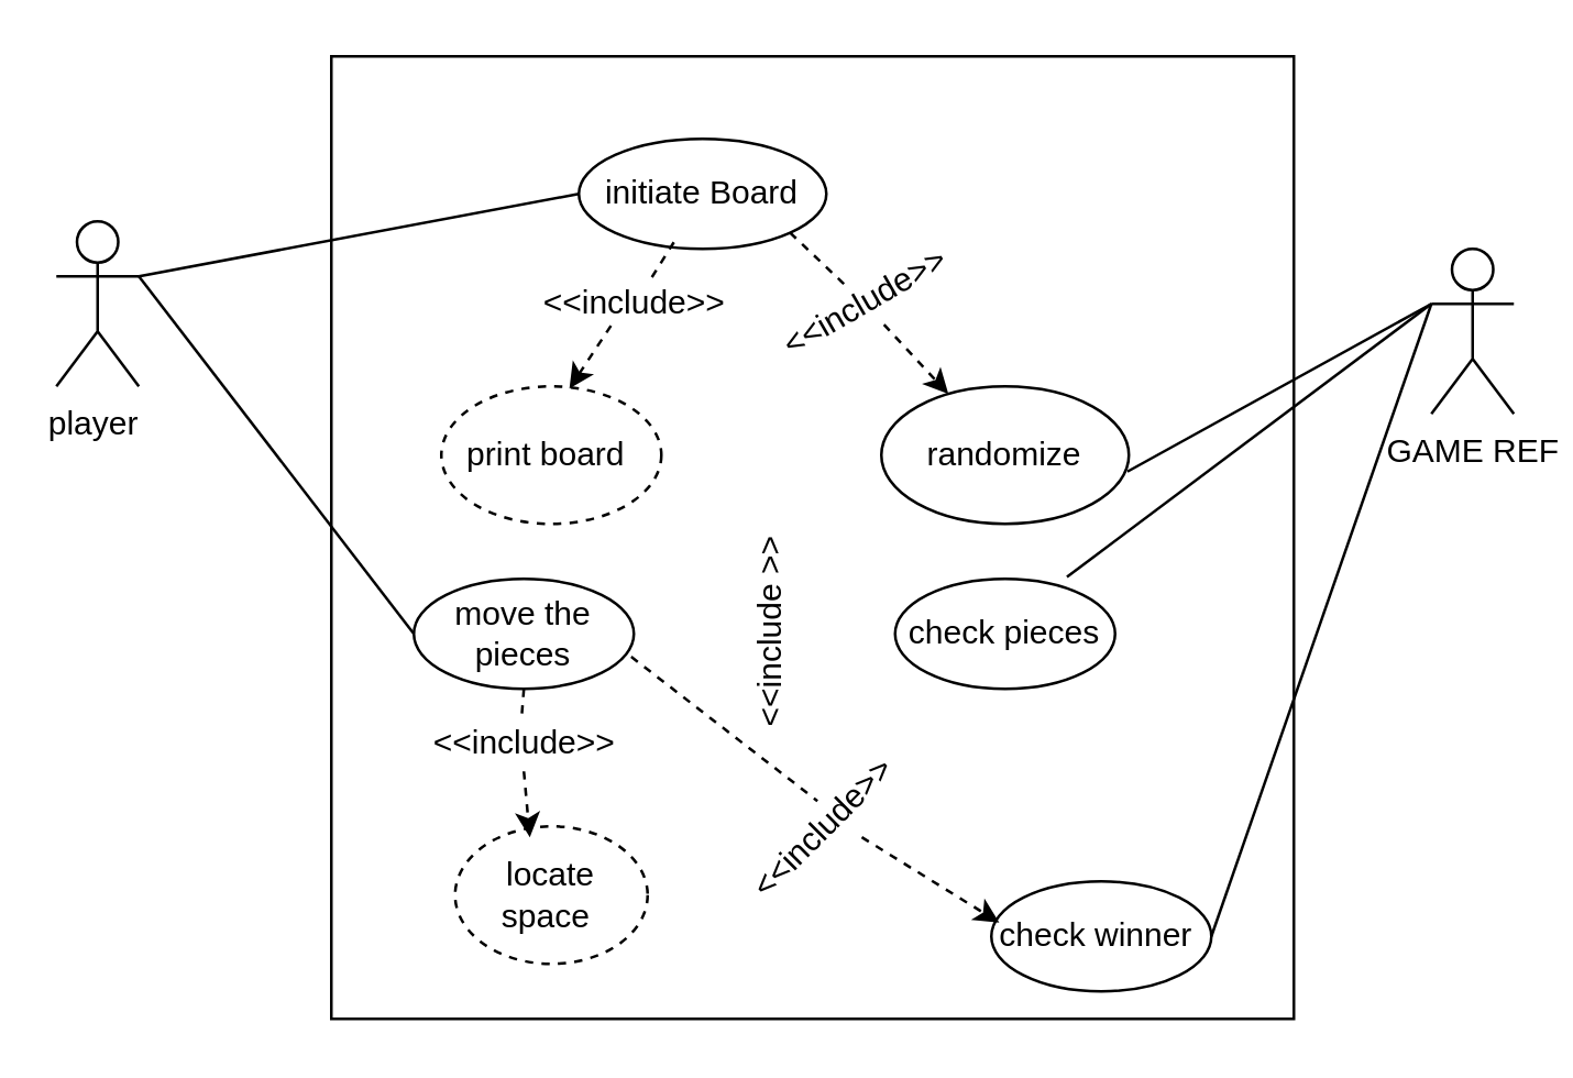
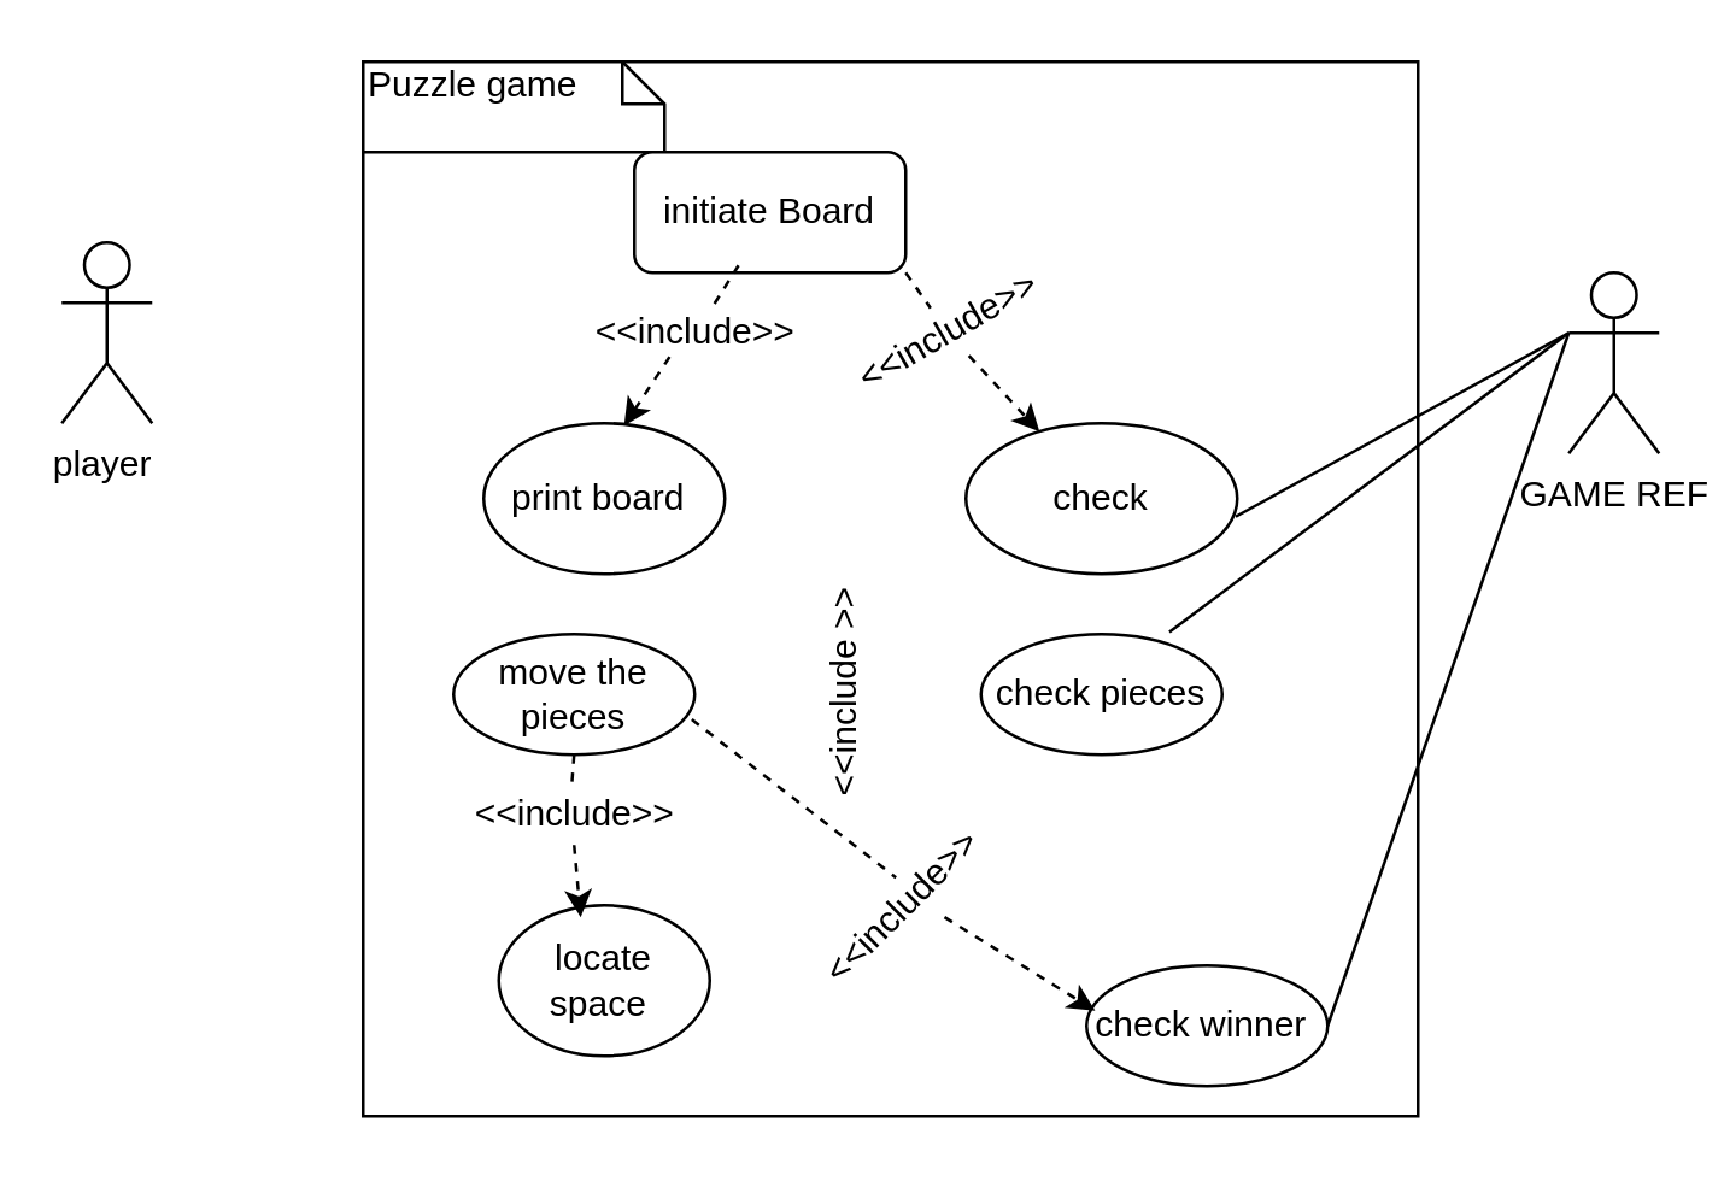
  <mxCell id="0" />
  <mxCell id="1" parent="0" />
  <mxCell id="2" value="player&amp;nbsp;" style="shape=umlActor;verticalLabelPosition=bottom;verticalAlign=top;html=1;outlineConnect=0;" parent="1" vertex="1"><mxGeometry x="20" y="80" width="30" height="60" as="geometry" /></mxCell>
  <mxCell id="3" value="" style="whiteSpace=wrap;html=1;aspect=fixed;" parent="1" vertex="1"><mxGeometry x="120" y="20" width="350" height="350" as="geometry" /></mxCell>
- <mxCell id="5" value="initiate Board" style="ellipse;whiteSpace=wrap;html=1;" parent="1" vertex="1"><mxGeometry x="210" y="50" width="90" height="40" as="geometry" /></mxCell>
+ <mxCell id="4" value="Puzzle game&amp;nbsp;" style="shape=note;whiteSpace=wrap;html=1;size=14;verticalAlign=top;align=left;spacingTop=-6;" parent="1" vertex="1"><mxGeometry x="120" y="20" width="100" height="30" as="geometry" /></mxCell>
+ <mxCell id="5" value="initiate Board" style="whiteSpace=wrap;html=1;rounded=1;" parent="1" vertex="1"><mxGeometry x="210" y="50" width="90" height="40" as="geometry" /></mxCell>
  <mxCell id="6" value="move the pieces" style="ellipse;whiteSpace=wrap;html=1;" parent="1" vertex="1"><mxGeometry x="150" y="210" width="80" height="40" as="geometry" /></mxCell>
- <mxCell id="7" value="" style="endArrow=none;html=1;exitX=1;exitY=0.333;exitDx=0;exitDy=0;exitPerimeter=0;entryX=0;entryY=0.5;entryDx=0;entryDy=0;" parent="1" source="2" target="5" edge="1"><mxGeometry width="50" height="50" relative="1" as="geometry"><mxPoint x="120" y="130" as="sourcePoint" /><mxPoint x="170" y="80" as="targetPoint" /></mxGeometry></mxCell>
- <mxCell id="8" value="" style="endArrow=none;html=1;entryX=0;entryY=0.5;entryDx=0;entryDy=0;exitX=1;exitY=0.333;exitDx=0;exitDy=0;exitPerimeter=0;" parent="1" source="2" target="6" edge="1"><mxGeometry width="50" height="50" relative="1" as="geometry"><mxPoint x="190" y="250" as="sourcePoint" /><mxPoint x="240" y="200" as="targetPoint" /></mxGeometry></mxCell>
  <mxCell id="9" value="GAME REF" style="shape=umlActor;verticalLabelPosition=bottom;verticalAlign=top;html=1;outlineConnect=0;" parent="1" vertex="1"><mxGeometry x="520" y="90" width="30" height="60" as="geometry" /></mxCell>
  <mxCell id="10" value="check winner&amp;nbsp;" style="ellipse;whiteSpace=wrap;html=1;" parent="1" vertex="1"><mxGeometry x="360" y="320" width="80" height="40" as="geometry" /></mxCell>
  <mxCell id="11" value="" style="endArrow=none;html=1;exitX=1;exitY=0.5;exitDx=0;exitDy=0;" parent="1" source="10" edge="1"><mxGeometry width="50" height="50" relative="1" as="geometry"><mxPoint x="460" y="160" as="sourcePoint" /><mxPoint x="520" y="110" as="targetPoint" /></mxGeometry></mxCell>
  <mxCell id="12" value="check pieces" style="ellipse;whiteSpace=wrap;html=1;" parent="1" vertex="1"><mxGeometry x="325" y="210" width="80" height="40" as="geometry" /></mxCell>
  <mxCell id="13" value="" style="endArrow=none;html=1;exitX=0.781;exitY=-0.017;exitDx=0;exitDy=0;exitPerimeter=0;" parent="1" source="12" edge="1"><mxGeometry width="50" height="50" relative="1" as="geometry"><mxPoint x="610" y="50" as="sourcePoint" /><mxPoint x="520" y="110" as="targetPoint" /></mxGeometry></mxCell>
- <mxCell id="14" value="randomize" style="ellipse;whiteSpace=wrap;html=1;" vertex="1" parent="1"><mxGeometry x="320" y="140" width="90" height="50" as="geometry" /></mxCell>
- <mxCell id="15" value="print board&amp;nbsp;" style="ellipse;whiteSpace=wrap;html=1;dashed=1;" vertex="1" parent="1"><mxGeometry x="160" y="140" width="80" height="50" as="geometry" /></mxCell>
- <mxCell id="16" value="locate space&amp;nbsp;" style="ellipse;whiteSpace=wrap;html=1;dashed=1;" vertex="1" parent="1"><mxGeometry x="165" y="300" width="70" height="50" as="geometry" /></mxCell>
+ <mxCell id="14" value="check" style="ellipse;whiteSpace=wrap;html=1;" vertex="1" parent="1"><mxGeometry x="320" y="140" width="90" height="50" as="geometry" /></mxCell>
+ <mxCell id="15" value="print board&amp;nbsp;" style="ellipse;whiteSpace=wrap;html=1;" vertex="1" parent="1"><mxGeometry x="160" y="140" width="80" height="50" as="geometry" /></mxCell>
+ <mxCell id="16" value="locate space&amp;nbsp;" style="ellipse;whiteSpace=wrap;html=1;" vertex="1" parent="1"><mxGeometry x="165" y="300" width="70" height="50" as="geometry" /></mxCell>
  <mxCell id="17" value="" style="endArrow=classic;html=1;dashed=1;endFill=1;" edge="1" parent="1" source="22" target="14"><mxGeometry width="50" height="50" relative="1" as="geometry"><mxPoint x="286.82" y="84.142" as="sourcePoint" /><mxPoint x="268.367" y="110.735" as="targetPoint" /></mxGeometry></mxCell>
  <mxCell id="18" value="" style="endArrow=none;html=1;dashed=1;exitX=0.582;exitY=0.015;exitDx=0;exitDy=0;endFill=0;startArrow=none;startFill=0;entryX=0.396;entryY=0.896;entryDx=0;entryDy=0;entryPerimeter=0;exitPerimeter=0;" edge="1" parent="1" source="24" target="5"><mxGeometry width="50" height="50" relative="1" as="geometry"><mxPoint x="310" y="190" as="sourcePoint" /><mxPoint x="360" y="140" as="targetPoint" /></mxGeometry></mxCell>
  <mxCell id="19" value="" style="endArrow=classic;html=1;dashed=1;entryX=0.388;entryY=0.079;entryDx=0;entryDy=0;startArrow=none;startFill=0;endFill=1;exitX=0.5;exitY=1;exitDx=0;exitDy=0;entryPerimeter=0;" edge="1" parent="1" source="26" target="16"><mxGeometry width="50" height="50" relative="1" as="geometry"><mxPoint x="200" y="250" as="sourcePoint" /><mxPoint x="210" y="120" as="targetPoint" /></mxGeometry></mxCell>
  <mxCell id="20" value="" style="endArrow=none;html=1;exitX=0.994;exitY=0.62;exitDx=0;exitDy=0;exitPerimeter=0;" edge="1" parent="1" source="14"><mxGeometry width="50" height="50" relative="1" as="geometry"><mxPoint x="410" y="140" as="sourcePoint" /><mxPoint x="520" y="110" as="targetPoint" /></mxGeometry></mxCell>
  <mxCell id="21" value="&amp;lt;&amp;lt;include &amp;gt;&amp;gt;" style="text;html=1;align=center;verticalAlign=middle;resizable=0;points=[];autosize=1;rotation=-90;" vertex="1" parent="1"><mxGeometry x="240" y="220" width="80" height="20" as="geometry" /></mxCell>
  <mxCell id="22" value="&amp;lt;&amp;lt;include&amp;gt;&amp;gt;" style="text;html=1;align=center;verticalAlign=middle;resizable=0;points=[];autosize=1;rotation=-30;" vertex="1" parent="1"><mxGeometry x="274" y="100" width="80" height="20" as="geometry" /></mxCell>
  <mxCell id="23" value="" style="endArrow=none;html=1;exitX=1;exitY=1;exitDx=0;exitDy=0;dashed=1;endFill=0;" edge="1" parent="1" source="5" target="22"><mxGeometry width="50" height="50" relative="1" as="geometry"><mxPoint x="286.759" y="84.169" as="sourcePoint" /><mxPoint x="343.724" y="142.971" as="targetPoint" /></mxGeometry></mxCell>
  <mxCell id="24" value="&amp;lt;&amp;lt;include&amp;gt;&amp;gt;" style="text;html=1;align=center;verticalAlign=middle;resizable=0;points=[];autosize=1;" parent="1" vertex="1"><mxGeometry x="190" y="100" width="80" height="20" as="geometry" /></mxCell>
  <mxCell id="25" value="" style="endArrow=none;html=1;dashed=1;exitX=0.582;exitY=0.015;exitDx=0;exitDy=0;endFill=0;startArrow=classic;startFill=1;entryX=0.396;entryY=0.896;entryDx=0;entryDy=0;entryPerimeter=0;exitPerimeter=0;" edge="1" parent="1" source="15" target="24"><mxGeometry width="50" height="50" relative="1" as="geometry"><mxPoint x="206.56" y="140.75" as="sourcePoint" /><mxPoint x="245.64" y="85.84" as="targetPoint" /></mxGeometry></mxCell>
  <mxCell id="26" value="&amp;lt;&amp;lt;include&amp;gt;&amp;gt;" style="text;html=1;align=center;verticalAlign=middle;resizable=0;points=[];autosize=1;" vertex="1" parent="1"><mxGeometry x="150" y="260" width="80" height="20" as="geometry" /></mxCell>
  <mxCell id="27" value="" style="endArrow=none;html=1;dashed=1;entryX=0.491;entryY=-0.044;entryDx=0;entryDy=0;startArrow=none;startFill=0;endFill=0;exitX=0.5;exitY=1;exitDx=0;exitDy=0;entryPerimeter=0;" edge="1" parent="1" source="6" target="26"><mxGeometry width="50" height="50" relative="1" as="geometry"><mxPoint x="190" y="250" as="sourcePoint" /><mxPoint x="192.16" y="303.95" as="targetPoint" /></mxGeometry></mxCell>
  <mxCell id="28" value="" style="endArrow=classic;html=1;dashed=1;exitX=0.579;exitY=1.095;exitDx=0;exitDy=0;exitPerimeter=0;entryX=0.036;entryY=0.375;entryDx=0;entryDy=0;endFill=1;entryPerimeter=0;" edge="1" parent="1" source="29" target="10"><mxGeometry width="50" height="50" relative="1" as="geometry"><mxPoint x="229.04" y="238.32" as="sourcePoint" /><mxPoint x="371.716" y="325.858" as="targetPoint" /></mxGeometry></mxCell>
  <mxCell id="29" value="&amp;lt;&amp;lt;include&amp;gt;&amp;gt;&amp;nbsp;" style="text;html=1;align=center;verticalAlign=middle;resizable=0;points=[];autosize=1;rotation=-45;" vertex="1" parent="1"><mxGeometry x="260" y="290" width="80" height="20" as="geometry" /></mxCell>
  <mxCell id="30" value="" style="endArrow=none;html=1;dashed=1;exitX=0.988;exitY=0.708;exitDx=0;exitDy=0;exitPerimeter=0;entryX=0.553;entryY=0.059;entryDx=0;entryDy=0;endFill=0;entryPerimeter=0;" edge="1" parent="1" source="6" target="29"><mxGeometry width="50" height="50" relative="1" as="geometry"><mxPoint x="229.04" y="238.32" as="sourcePoint" /><mxPoint x="362.88" y="335" as="targetPoint" /></mxGeometry></mxCell>
